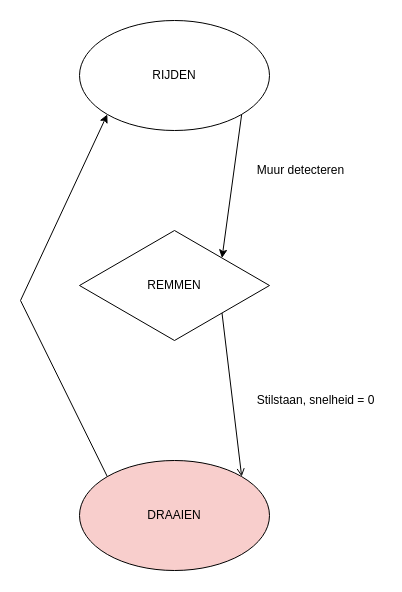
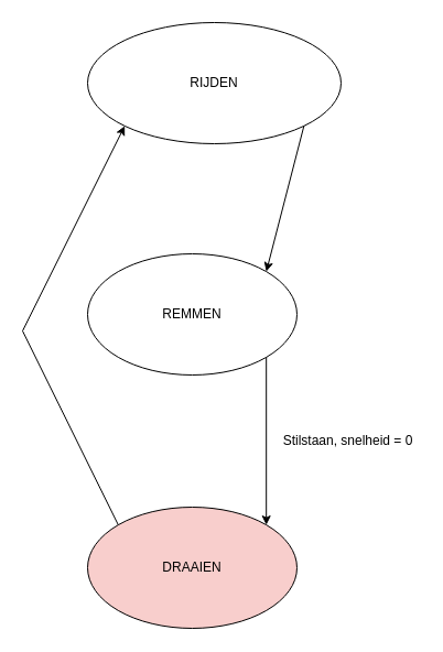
  <mxCell id="0" />
  <mxCell id="1" parent="0" />
- <mxCell id="2" value="RIJDEN" style="ellipse;whiteSpace=wrap;html=1;" vertex="1" parent="1"><mxGeometry x="79" y="20" width="190" height="110" as="geometry" /></mxCell>
- <mxCell id="3" value="REMMEN" style="rhombus;whiteSpace=wrap;html=1;" vertex="1" parent="1"><mxGeometry x="79" y="230" width="190" height="110" as="geometry" /></mxCell>
+ <mxCell id="2" value="RIJDEN" style="ellipse;whiteSpace=wrap;html=1;" vertex="1" parent="1"><mxGeometry x="79" y="20" width="230" height="110" as="geometry" /></mxCell>
+ <mxCell id="3" value="REMMEN" style="ellipse;whiteSpace=wrap;html=1;" vertex="1" parent="1"><mxGeometry x="79" y="230" width="190" height="110" as="geometry" /></mxCell>
  <mxCell id="4" value="DRAAIEN" style="ellipse;whiteSpace=wrap;html=1;fillColor=#f8cecc;" vertex="1" parent="1"><mxGeometry x="79" y="460" width="190" height="110" as="geometry" /></mxCell>
  <mxCell id="5" value="" style="endArrow=classic;html=1;rounded=0;exitX=1;exitY=1;exitDx=0;exitDy=0;entryX=1;entryY=0;entryDx=0;entryDy=0;" edge="1" parent="1" source="2" target="3"><mxGeometry width="50" height="50" relative="1" as="geometry"><mxPoint x="150" y="390" as="sourcePoint" /><mxPoint x="200" y="340" as="targetPoint" /><Array as="points" /></mxGeometry></mxCell>
- <mxCell id="6" value="" style="endArrow=open;html=1;rounded=0;entryX=1;entryY=0;entryDx=0;entryDy=0;exitX=1;exitY=1;exitDx=0;exitDy=0;" edge="1" parent="1" source="3" target="4"><mxGeometry width="50" height="50" relative="1" as="geometry"><mxPoint x="241" y="320" as="sourcePoint" /><mxPoint x="239.995" y="459.999" as="targetPoint" /><Array as="points" /></mxGeometry></mxCell>
+ <mxCell id="6" value="" style="endArrow=classic;html=1;rounded=0;entryX=1;entryY=0;entryDx=0;entryDy=0;exitX=1;exitY=1;exitDx=0;exitDy=0;" edge="1" parent="1" source="3" target="4"><mxGeometry width="50" height="50" relative="1" as="geometry"><mxPoint x="241" y="320" as="sourcePoint" /><mxPoint x="239.995" y="459.999" as="targetPoint" /><Array as="points" /></mxGeometry></mxCell>
  <mxCell id="7" value="" style="endArrow=classic;html=1;rounded=0;entryX=0;entryY=1;entryDx=0;entryDy=0;exitX=0;exitY=0;exitDx=0;exitDy=0;" edge="1" parent="1" source="4" target="2"><mxGeometry width="50" height="50" relative="1" as="geometry"><mxPoint x="100" y="253.89" as="sourcePoint" /><mxPoint x="101.175" y="89.999" as="targetPoint" /><Array as="points"><mxPoint x="20" y="300" /></Array></mxGeometry></mxCell>
- <mxCell id="8" value="Muur detecteren" style="text;html=1;align=center;verticalAlign=middle;resizable=0;points=[];autosize=1;strokeColor=none;fillColor=none;" vertex="1" parent="1"><mxGeometry x="250" y="160" width="100" height="20" as="geometry" /></mxCell>
  <mxCell id="9" value="Stilstaan, snelheid = 0" style="text;html=1;align=center;verticalAlign=middle;resizable=0;points=[];autosize=1;strokeColor=none;fillColor=none;" vertex="1" parent="1"><mxGeometry x="250" y="390" width="130" height="20" as="geometry" /></mxCell>
